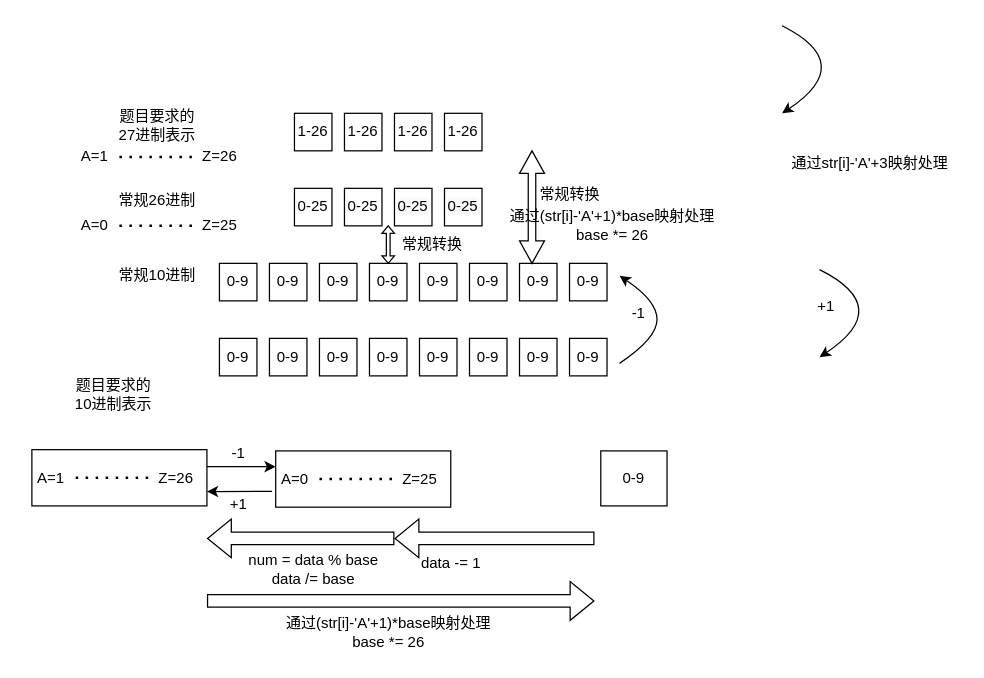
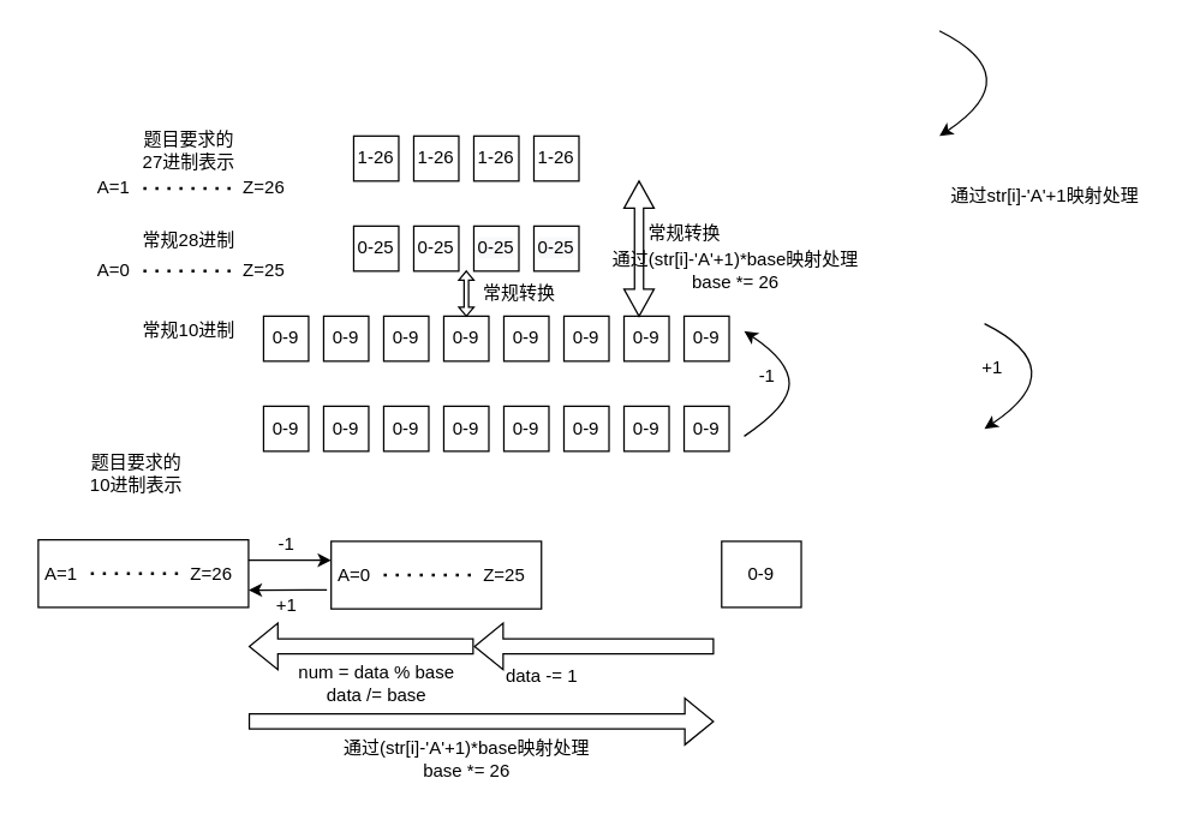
  <mxCell id="0" />
  <mxCell id="1" parent="0" />
  <mxCell id="2" value="&lt;span&gt;1-26&lt;/span&gt;" style="rounded=0;whiteSpace=wrap;html=1;" parent="1" vertex="1"><mxGeometry x="235" y="90" width="30" height="30" as="geometry" /></mxCell>
  <mxCell id="3" value="&lt;span&gt;1-26&lt;/span&gt;" style="rounded=0;whiteSpace=wrap;html=1;" parent="1" vertex="1"><mxGeometry x="275" y="90" width="30" height="30" as="geometry" /></mxCell>
  <mxCell id="4" value="&lt;span&gt;1-26&lt;/span&gt;" style="rounded=0;whiteSpace=wrap;html=1;" parent="1" vertex="1"><mxGeometry x="315" y="90" width="30" height="30" as="geometry" /></mxCell>
  <mxCell id="5" value="1-26" style="rounded=0;whiteSpace=wrap;html=1;" parent="1" vertex="1"><mxGeometry x="355" y="90" width="30" height="30" as="geometry" /></mxCell>
  <mxCell id="6" value="" style="endArrow=none;dashed=1;html=1;dashPattern=1 3;strokeWidth=2;rounded=0;" parent="1" edge="1"><mxGeometry width="50" height="50" relative="1" as="geometry"><mxPoint x="95" y="125" as="sourcePoint" /><mxPoint x="155" y="125" as="targetPoint" /></mxGeometry></mxCell>
  <mxCell id="7" value="A=1" style="text;html=1;resizable=0;autosize=1;align=center;verticalAlign=middle;points=[];fillColor=none;strokeColor=none;rounded=0;" parent="1" vertex="1"><mxGeometry x="55" y="115" width="40" height="20" as="geometry" /></mxCell>
  <mxCell id="8" value="Z=26" style="text;html=1;resizable=0;autosize=1;align=center;verticalAlign=middle;points=[];fillColor=none;strokeColor=none;rounded=0;" parent="1" vertex="1"><mxGeometry x="155" y="115" width="40" height="20" as="geometry" /></mxCell>
  <mxCell id="9" value="0-9" style="rounded=0;whiteSpace=wrap;html=1;" parent="1" vertex="1"><mxGeometry x="175" y="210" width="30" height="30" as="geometry" /></mxCell>
  <mxCell id="10" value="0-9" style="rounded=0;whiteSpace=wrap;html=1;" parent="1" vertex="1"><mxGeometry x="215" y="210" width="30" height="30" as="geometry" /></mxCell>
  <mxCell id="11" value="0-9" style="rounded=0;whiteSpace=wrap;html=1;" parent="1" vertex="1"><mxGeometry x="255" y="210" width="30" height="30" as="geometry" /></mxCell>
  <mxCell id="12" value="0-9" style="rounded=0;whiteSpace=wrap;html=1;" parent="1" vertex="1"><mxGeometry x="295" y="210" width="30" height="30" as="geometry" /></mxCell>
  <mxCell id="13" value="0-9" style="rounded=0;whiteSpace=wrap;html=1;" parent="1" vertex="1"><mxGeometry x="335" y="210" width="30" height="30" as="geometry" /></mxCell>
  <mxCell id="14" value="0-9" style="rounded=0;whiteSpace=wrap;html=1;" parent="1" vertex="1"><mxGeometry x="375" y="210" width="30" height="30" as="geometry" /></mxCell>
  <mxCell id="15" value="0-9" style="rounded=0;whiteSpace=wrap;html=1;" parent="1" vertex="1"><mxGeometry x="415" y="210" width="30" height="30" as="geometry" /></mxCell>
  <mxCell id="16" value="0-9" style="rounded=0;whiteSpace=wrap;html=1;" parent="1" vertex="1"><mxGeometry x="455" y="210" width="30" height="30" as="geometry" /></mxCell>
  <mxCell id="17" value="题目要求的&lt;br&gt;27进制表示" style="text;html=1;resizable=0;autosize=1;align=center;verticalAlign=middle;points=[];fillColor=none;strokeColor=none;rounded=0;" parent="1" vertex="1"><mxGeometry x="85" y="85" width="80" height="30" as="geometry" /></mxCell>
  <mxCell id="18" value="常规10进制" style="text;html=1;resizable=0;autosize=1;align=center;verticalAlign=middle;points=[];fillColor=none;strokeColor=none;rounded=0;" parent="1" vertex="1"><mxGeometry x="85" y="210" width="80" height="20" as="geometry" /></mxCell>
  <mxCell id="19" value="&lt;span&gt;0-25&lt;/span&gt;" style="rounded=0;whiteSpace=wrap;html=1;" parent="1" vertex="1"><mxGeometry x="235" y="150" width="30" height="30" as="geometry" /></mxCell>
  <mxCell id="20" value="0-25" style="rounded=0;whiteSpace=wrap;html=1;" parent="1" vertex="1"><mxGeometry x="275" y="150" width="30" height="30" as="geometry" /></mxCell>
  <mxCell id="21" value="&#10;&#10;&lt;span style=&quot;color: rgb(0, 0, 0); font-family: helvetica; font-size: 12px; font-style: normal; font-weight: 400; letter-spacing: normal; text-align: center; text-indent: 0px; text-transform: none; word-spacing: 0px; background-color: rgb(248, 249, 250); display: inline; float: none;&quot;&gt;0-25&lt;/span&gt;&#10;&#10;" style="rounded=0;whiteSpace=wrap;html=1;" parent="1" vertex="1"><mxGeometry x="315" y="150" width="30" height="30" as="geometry" /></mxCell>
  <mxCell id="22" value="&#10;&#10;&lt;span style=&quot;color: rgb(0, 0, 0); font-family: helvetica; font-size: 12px; font-style: normal; font-weight: 400; letter-spacing: normal; text-align: center; text-indent: 0px; text-transform: none; word-spacing: 0px; background-color: rgb(248, 249, 250); display: inline; float: none;&quot;&gt;0-25&lt;/span&gt;&#10;&#10;" style="rounded=0;whiteSpace=wrap;html=1;" parent="1" vertex="1"><mxGeometry x="355" y="150" width="30" height="30" as="geometry" /></mxCell>
- <mxCell id="23" value="常规26进制" style="text;html=1;resizable=0;autosize=1;align=center;verticalAlign=middle;points=[];fillColor=none;strokeColor=none;rounded=0;" parent="1" vertex="1"><mxGeometry x="85" y="150" width="80" height="20" as="geometry" /></mxCell>
+ <mxCell id="23" value="常规28进制" style="text;html=1;resizable=0;autosize=1;align=center;verticalAlign=middle;points=[];fillColor=none;strokeColor=none;rounded=0;" parent="1" vertex="1"><mxGeometry x="85" y="150" width="80" height="20" as="geometry" /></mxCell>
  <mxCell id="24" value="" style="curved=1;endArrow=classic;html=1;rounded=0;" parent="1" edge="1"><mxGeometry width="50" height="50" relative="1" as="geometry"><mxPoint x="655" y="215" as="sourcePoint" /><mxPoint x="655" y="285" as="targetPoint" /><Array as="points"><mxPoint x="715" y="245" /></Array></mxGeometry></mxCell>
  <mxCell id="25" value="" style="curved=1;endArrow=classic;html=1;rounded=0;" parent="1" edge="1"><mxGeometry width="50" height="50" relative="1" as="geometry"><mxPoint x="495" y="290" as="sourcePoint" /><mxPoint x="495" y="220" as="targetPoint" /><Array as="points"><mxPoint x="525" y="270" /><mxPoint x="525" y="240" /></Array></mxGeometry></mxCell>
  <mxCell id="26" value="+1" style="text;html=1;resizable=0;autosize=1;align=center;verticalAlign=middle;points=[];fillColor=none;strokeColor=none;rounded=0;" parent="1" vertex="1"><mxGeometry x="645" y="235" width="30" height="20" as="geometry" /></mxCell>
  <mxCell id="27" value="-1" style="text;html=1;resizable=0;autosize=1;align=center;verticalAlign=middle;points=[];fillColor=none;strokeColor=none;rounded=0;" parent="1" vertex="1"><mxGeometry x="495" y="240" width="30" height="20" as="geometry" /></mxCell>
  <mxCell id="28" value="" style="shape=doubleArrow;direction=south;whiteSpace=wrap;html=1;" parent="1" vertex="1"><mxGeometry x="305" y="180" width="10" height="30" as="geometry" /></mxCell>
  <mxCell id="29" value="常规转换" style="text;html=1;resizable=0;autosize=1;align=center;verticalAlign=middle;points=[];fillColor=none;strokeColor=none;rounded=0;" parent="1" vertex="1"><mxGeometry x="315" y="185" width="60" height="20" as="geometry" /></mxCell>
  <mxCell id="30" value="0-9" style="rounded=0;whiteSpace=wrap;html=1;" parent="1" vertex="1"><mxGeometry x="175" y="270" width="30" height="30" as="geometry" /></mxCell>
  <mxCell id="31" value="0-9" style="rounded=0;whiteSpace=wrap;html=1;" parent="1" vertex="1"><mxGeometry x="215" y="270" width="30" height="30" as="geometry" /></mxCell>
  <mxCell id="32" value="0-9" style="rounded=0;whiteSpace=wrap;html=1;" parent="1" vertex="1"><mxGeometry x="255" y="270" width="30" height="30" as="geometry" /></mxCell>
  <mxCell id="33" value="0-9" style="rounded=0;whiteSpace=wrap;html=1;" parent="1" vertex="1"><mxGeometry x="295" y="270" width="30" height="30" as="geometry" /></mxCell>
  <mxCell id="34" value="0-9" style="rounded=0;whiteSpace=wrap;html=1;" parent="1" vertex="1"><mxGeometry x="335" y="270" width="30" height="30" as="geometry" /></mxCell>
  <mxCell id="35" value="0-9" style="rounded=0;whiteSpace=wrap;html=1;" parent="1" vertex="1"><mxGeometry x="375" y="270" width="30" height="30" as="geometry" /></mxCell>
  <mxCell id="36" value="0-9" style="rounded=0;whiteSpace=wrap;html=1;" parent="1" vertex="1"><mxGeometry x="415" y="270" width="30" height="30" as="geometry" /></mxCell>
  <mxCell id="37" value="0-9" style="rounded=0;whiteSpace=wrap;html=1;" parent="1" vertex="1"><mxGeometry x="455" y="270" width="30" height="30" as="geometry" /></mxCell>
  <mxCell id="38" value="题目要求的&lt;br&gt;10进制表示" style="text;html=1;resizable=0;autosize=1;align=center;verticalAlign=middle;points=[];fillColor=none;strokeColor=none;rounded=0;" parent="1" vertex="1"><mxGeometry x="50" y="300" width="80" height="30" as="geometry" /></mxCell>
  <mxCell id="39" value="" style="endArrow=none;dashed=1;html=1;dashPattern=1 3;strokeWidth=2;rounded=0;" edge="1" parent="1"><mxGeometry width="50" height="50" relative="1" as="geometry"><mxPoint x="95" y="180" as="sourcePoint" /><mxPoint x="155" y="180" as="targetPoint" /></mxGeometry></mxCell>
  <mxCell id="40" value="A=0" style="text;html=1;resizable=0;autosize=1;align=center;verticalAlign=middle;points=[];fillColor=none;strokeColor=none;rounded=0;" vertex="1" parent="1"><mxGeometry x="55" y="170" width="40" height="20" as="geometry" /></mxCell>
  <mxCell id="41" value="Z=25" style="text;html=1;resizable=0;autosize=1;align=center;verticalAlign=middle;points=[];fillColor=none;strokeColor=none;rounded=0;" vertex="1" parent="1"><mxGeometry x="155" y="170" width="40" height="20" as="geometry" /></mxCell>
  <mxCell id="42" value="" style="curved=1;endArrow=classic;html=1;rounded=0;" edge="1" parent="1"><mxGeometry width="50" height="50" relative="1" as="geometry"><mxPoint x="625" y="20" as="sourcePoint" /><mxPoint x="625" y="90" as="targetPoint" /><Array as="points"><mxPoint x="685" y="50" /></Array></mxGeometry></mxCell>
- <mxCell id="43" value="通过str[i]-'A'+3映射处理" style="text;html=1;resizable=0;autosize=1;align=center;verticalAlign=middle;points=[];fillColor=none;strokeColor=none;rounded=0;" vertex="1" parent="1"><mxGeometry x="625" y="120" width="140" height="20" as="geometry" /></mxCell>
+ <mxCell id="43" value="通过str[i]-'A'+1映射处理" style="text;html=1;resizable=0;autosize=1;align=center;verticalAlign=middle;points=[];fillColor=none;strokeColor=none;rounded=0;" vertex="1" parent="1"><mxGeometry x="625" y="120" width="140" height="20" as="geometry" /></mxCell>
  <mxCell id="44" value="" style="shape=doubleArrow;direction=south;whiteSpace=wrap;html=1;" vertex="1" parent="1"><mxGeometry x="415" y="120" width="20" height="90" as="geometry" /></mxCell>
  <mxCell id="45" value="常规转换" style="text;html=1;resizable=0;autosize=1;align=center;verticalAlign=middle;points=[];fillColor=none;strokeColor=none;rounded=0;" vertex="1" parent="1"><mxGeometry x="425" y="145" width="60" height="20" as="geometry" /></mxCell>
  <mxCell id="46" value="通过(str[i]-'A'+1)*base映射处理&lt;br&gt;base *= 26" style="text;html=1;resizable=0;autosize=1;align=center;verticalAlign=middle;points=[];fillColor=none;strokeColor=none;rounded=0;" vertex="1" parent="1"><mxGeometry x="399" y="165" width="180" height="30" as="geometry" /></mxCell>
  <mxCell id="47" value="" style="rounded=0;whiteSpace=wrap;html=1;" vertex="1" parent="1"><mxGeometry x="25" y="359" width="140" height="45" as="geometry" /></mxCell>
  <mxCell id="48" value="" style="endArrow=none;dashed=1;html=1;dashPattern=1 3;strokeWidth=2;rounded=0;" edge="1" parent="1"><mxGeometry width="50" height="50" relative="1" as="geometry"><mxPoint x="60" y="381.5" as="sourcePoint" /><mxPoint x="120" y="381.5" as="targetPoint" /></mxGeometry></mxCell>
  <mxCell id="49" value="A=1" style="text;html=1;resizable=0;autosize=1;align=center;verticalAlign=middle;points=[];fillColor=none;strokeColor=none;rounded=0;" vertex="1" parent="1"><mxGeometry x="20" y="371.5" width="40" height="20" as="geometry" /></mxCell>
  <mxCell id="50" value="Z=26" style="text;html=1;resizable=0;autosize=1;align=center;verticalAlign=middle;points=[];fillColor=none;strokeColor=none;rounded=0;" vertex="1" parent="1"><mxGeometry x="120" y="371.5" width="40" height="20" as="geometry" /></mxCell>
  <mxCell id="51" value="" style="rounded=0;whiteSpace=wrap;html=1;" vertex="1" parent="1"><mxGeometry x="220" y="360" width="140" height="45" as="geometry" /></mxCell>
  <mxCell id="52" value="" style="endArrow=none;dashed=1;html=1;dashPattern=1 3;strokeWidth=2;rounded=0;" edge="1" parent="1"><mxGeometry width="50" height="50" relative="1" as="geometry"><mxPoint x="255" y="382.5" as="sourcePoint" /><mxPoint x="315" y="382.5" as="targetPoint" /></mxGeometry></mxCell>
  <mxCell id="53" value="A=0" style="text;html=1;resizable=0;autosize=1;align=center;verticalAlign=middle;points=[];fillColor=none;strokeColor=none;rounded=0;" vertex="1" parent="1"><mxGeometry x="215" y="372.5" width="40" height="20" as="geometry" /></mxCell>
  <mxCell id="54" value="Z=25" style="text;html=1;resizable=0;autosize=1;align=center;verticalAlign=middle;points=[];fillColor=none;strokeColor=none;rounded=0;" vertex="1" parent="1"><mxGeometry x="315" y="372.5" width="40" height="20" as="geometry" /></mxCell>
  <mxCell id="55" value="0-9" style="rounded=0;whiteSpace=wrap;html=1;" vertex="1" parent="1"><mxGeometry x="480" y="360" width="53" height="44" as="geometry" /></mxCell>
  <mxCell id="56" value="" style="endArrow=classic;html=1;rounded=0;" edge="1" parent="1"><mxGeometry width="50" height="50" relative="1" as="geometry"><mxPoint x="165" y="372.5" as="sourcePoint" /><mxPoint x="220" y="372.58" as="targetPoint" /></mxGeometry></mxCell>
  <mxCell id="57" value="" style="endArrow=classic;html=1;rounded=0;exitX=0.054;exitY=0.994;exitDx=0;exitDy=0;exitPerimeter=0;" edge="1" parent="1" source="53"><mxGeometry width="50" height="50" relative="1" as="geometry"><mxPoint x="215" y="393" as="sourcePoint" /><mxPoint x="165" y="392.5" as="targetPoint" /></mxGeometry></mxCell>
  <mxCell id="58" value="-1" style="text;html=1;resizable=0;autosize=1;align=center;verticalAlign=middle;points=[];fillColor=none;strokeColor=none;rounded=0;" vertex="1" parent="1"><mxGeometry x="175" y="351.5" width="30" height="20" as="geometry" /></mxCell>
  <mxCell id="59" value="+1" style="text;html=1;resizable=0;autosize=1;align=center;verticalAlign=middle;points=[];fillColor=none;strokeColor=none;rounded=0;" vertex="1" parent="1"><mxGeometry x="175" y="392.5" width="30" height="20" as="geometry" /></mxCell>
  <mxCell id="60" value="通过(str[i]-'A'+1)*base映射处理&lt;br&gt;base *= 26" style="text;html=1;resizable=0;autosize=1;align=center;verticalAlign=middle;points=[];fillColor=none;strokeColor=none;rounded=0;" vertex="1" parent="1"><mxGeometry x="220" y="490" width="180" height="30" as="geometry" /></mxCell>
  <mxCell id="61" value="num = data % base&lt;br&gt;data /= base" style="text;html=1;resizable=0;autosize=1;align=center;verticalAlign=middle;points=[];fillColor=none;strokeColor=none;rounded=0;" vertex="1" parent="1"><mxGeometry x="190" y="440" width="120" height="30" as="geometry" /></mxCell>
  <mxCell id="62" value="" style="shape=flexArrow;endArrow=classic;html=1;rounded=0;" edge="1" parent="1"><mxGeometry width="50" height="50" relative="1" as="geometry"><mxPoint x="165" y="480" as="sourcePoint" /><mxPoint x="475" y="480" as="targetPoint" /></mxGeometry></mxCell>
  <mxCell id="63" value="data -= 1" style="text;html=1;resizable=0;autosize=1;align=center;verticalAlign=middle;points=[];fillColor=none;strokeColor=none;rounded=0;" vertex="1" parent="1"><mxGeometry x="330" y="440" width="60" height="20" as="geometry" /></mxCell>
  <mxCell id="64" value="" style="shape=flexArrow;endArrow=classic;html=1;rounded=0;" edge="1" parent="1"><mxGeometry width="50" height="50" relative="1" as="geometry"><mxPoint x="315" y="430" as="sourcePoint" /><mxPoint x="165" y="430" as="targetPoint" /></mxGeometry></mxCell>
  <mxCell id="65" value="" style="shape=flexArrow;endArrow=classic;html=1;rounded=0;" edge="1" parent="1"><mxGeometry width="50" height="50" relative="1" as="geometry"><mxPoint x="475" y="430" as="sourcePoint" /><mxPoint x="315" y="430" as="targetPoint" /></mxGeometry></mxCell>
